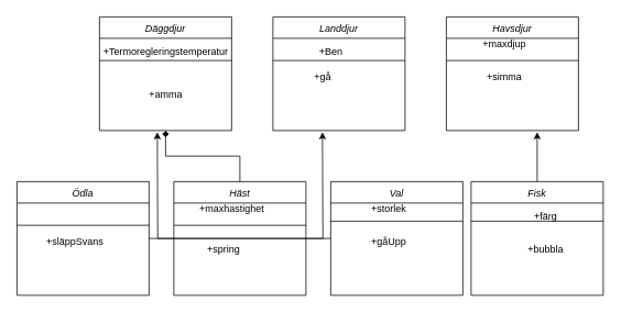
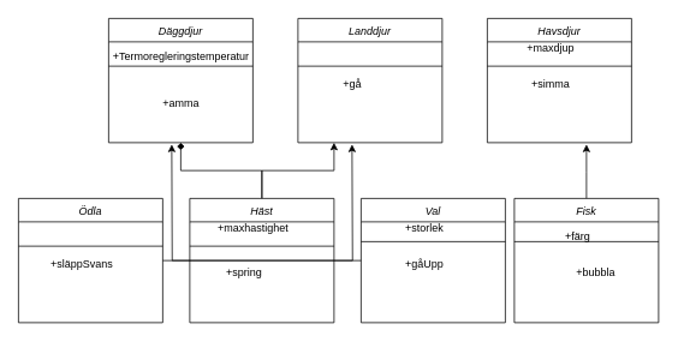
  <mxCell id="0" />
  <mxCell id="1" parent="0" />
  <mxCell id="2" value="Däggdjur" style="swimlane;fontStyle=2;align=center;verticalAlign=top;childLayout=stackLayout;horizontal=1;startSize=26;horizontalStack=0;resizeParent=1;resizeLast=0;collapsible=1;marginBottom=0;rounded=0;shadow=0;strokeWidth=1;" parent="1" vertex="1"><mxGeometry x="120" y="20" width="160" height="138" as="geometry"><mxRectangle x="230" y="140" width="160" height="26" as="alternateBounds" /></mxGeometry></mxCell>
  <mxCell id="3" value="" style="line;html=1;strokeWidth=1;align=left;verticalAlign=middle;spacingTop=-1;spacingLeft=3;spacingRight=3;rotatable=0;labelPosition=right;points=[];portConstraint=eastwest;" parent="2" vertex="1"><mxGeometry y="26" width="160" height="54" as="geometry" /></mxCell>
  <mxCell id="4" value="+amma&lt;br&gt;" style="text;html=1;align=center;verticalAlign=middle;resizable=0;points=[];autosize=1;strokeColor=none;fillColor=none;" vertex="1" parent="2"><mxGeometry y="80" width="160" height="30" as="geometry" /></mxCell>
  <mxCell id="5" value="Landdjur" style="swimlane;fontStyle=2;align=center;verticalAlign=top;childLayout=stackLayout;horizontal=1;startSize=26;horizontalStack=0;resizeParent=1;resizeLast=0;collapsible=1;marginBottom=0;rounded=0;shadow=0;strokeWidth=1;" vertex="1" parent="1"><mxGeometry x="330" y="20" width="160" height="138" as="geometry"><mxRectangle x="230" y="140" width="160" height="26" as="alternateBounds" /></mxGeometry></mxCell>
  <mxCell id="6" value="" style="line;html=1;strokeWidth=1;align=left;verticalAlign=middle;spacingTop=-1;spacingLeft=3;spacingRight=3;rotatable=0;labelPosition=right;points=[];portConstraint=eastwest;" vertex="1" parent="5"><mxGeometry y="26" width="160" height="54" as="geometry" /></mxCell>
  <mxCell id="7" value="Havsdjur" style="swimlane;fontStyle=2;align=center;verticalAlign=top;childLayout=stackLayout;horizontal=1;startSize=26;horizontalStack=0;resizeParent=1;resizeLast=0;collapsible=1;marginBottom=0;rounded=0;shadow=0;strokeWidth=1;" vertex="1" parent="1"><mxGeometry x="540" y="20" width="160" height="138" as="geometry"><mxRectangle x="230" y="140" width="160" height="26" as="alternateBounds" /></mxGeometry></mxCell>
  <mxCell id="8" value="" style="line;html=1;strokeWidth=1;align=left;verticalAlign=middle;spacingTop=-1;spacingLeft=3;spacingRight=3;rotatable=0;labelPosition=right;points=[];portConstraint=eastwest;" vertex="1" parent="7"><mxGeometry y="26" width="160" height="54" as="geometry" /></mxCell>
  <mxCell id="9" style="edgeStyle=orthogonalEdgeStyle;rounded=0;orthogonalLoop=1;jettySize=auto;html=1;entryX=0.5;entryY=1;entryDx=0;entryDy=0;endArrow=diamond;" edge="1" parent="1" source="11" target="2"><mxGeometry relative="1" as="geometry" /></mxCell>
+ <mxCell id="10" style="edgeStyle=orthogonalEdgeStyle;rounded=0;orthogonalLoop=1;jettySize=auto;html=1;entryX=0.25;entryY=1;entryDx=0;entryDy=0;" edge="1" parent="1" source="11" target="5"><mxGeometry relative="1" as="geometry" /></mxCell>
  <mxCell id="11" value="Häst" style="swimlane;fontStyle=2;align=center;verticalAlign=top;childLayout=stackLayout;horizontal=1;startSize=26;horizontalStack=0;resizeParent=1;resizeLast=0;collapsible=1;marginBottom=0;rounded=0;shadow=0;strokeWidth=1;" vertex="1" parent="1"><mxGeometry x="210" y="220" width="160" height="138" as="geometry"><mxRectangle x="230" y="140" width="160" height="26" as="alternateBounds" /></mxGeometry></mxCell>
  <mxCell id="12" value="" style="line;html=1;strokeWidth=1;align=left;verticalAlign=middle;spacingTop=-1;spacingLeft=3;spacingRight=3;rotatable=0;labelPosition=right;points=[];portConstraint=eastwest;" vertex="1" parent="11"><mxGeometry y="26" width="160" height="54" as="geometry" /></mxCell>
  <mxCell id="13" style="edgeStyle=orthogonalEdgeStyle;rounded=0;orthogonalLoop=1;jettySize=auto;html=1;" edge="1" parent="1" source="14"><mxGeometry relative="1" as="geometry"><mxPoint x="190" y="160" as="targetPoint" /></mxGeometry></mxCell>
  <mxCell id="14" value="Val" style="swimlane;fontStyle=2;align=center;verticalAlign=top;childLayout=stackLayout;horizontal=1;startSize=26;horizontalStack=0;resizeParent=1;resizeLast=0;collapsible=1;marginBottom=0;rounded=0;shadow=0;strokeWidth=1;" vertex="1" parent="1"><mxGeometry x="400" y="220" width="160" height="138" as="geometry"><mxRectangle x="230" y="140" width="160" height="26" as="alternateBounds" /></mxGeometry></mxCell>
  <mxCell id="15" value="" style="line;html=1;strokeWidth=1;align=left;verticalAlign=middle;spacingTop=-1;spacingLeft=3;spacingRight=3;rotatable=0;labelPosition=right;points=[];portConstraint=eastwest;" vertex="1" parent="14"><mxGeometry y="26" width="160" height="44" as="geometry" /></mxCell>
  <mxCell id="16" style="edgeStyle=orthogonalEdgeStyle;rounded=0;orthogonalLoop=1;jettySize=auto;html=1;" edge="1" parent="1" source="17"><mxGeometry relative="1" as="geometry"><mxPoint x="650" y="160" as="targetPoint" /></mxGeometry></mxCell>
  <mxCell id="17" value="Fisk" style="swimlane;fontStyle=2;align=center;verticalAlign=top;childLayout=stackLayout;horizontal=1;startSize=26;horizontalStack=0;resizeParent=1;resizeLast=0;collapsible=1;marginBottom=0;rounded=0;shadow=0;strokeWidth=1;" vertex="1" parent="1"><mxGeometry x="570" y="220" width="160" height="138" as="geometry"><mxRectangle x="230" y="140" width="160" height="26" as="alternateBounds" /></mxGeometry></mxCell>
  <mxCell id="18" value="" style="line;html=1;strokeWidth=1;align=left;verticalAlign=middle;spacingTop=-1;spacingLeft=3;spacingRight=3;rotatable=0;labelPosition=right;points=[];portConstraint=eastwest;" vertex="1" parent="17"><mxGeometry y="26" width="160" height="44" as="geometry" /></mxCell>
  <mxCell id="19" style="edgeStyle=orthogonalEdgeStyle;rounded=0;orthogonalLoop=1;jettySize=auto;html=1;" edge="1" parent="1" source="20"><mxGeometry relative="1" as="geometry"><mxPoint x="390" y="160" as="targetPoint" /></mxGeometry></mxCell>
  <mxCell id="20" value="Ödla" style="swimlane;fontStyle=2;align=center;verticalAlign=top;childLayout=stackLayout;horizontal=1;startSize=26;horizontalStack=0;resizeParent=1;resizeLast=0;collapsible=1;marginBottom=0;rounded=0;shadow=0;strokeWidth=1;" vertex="1" parent="1"><mxGeometry x="20" y="220" width="160" height="138" as="geometry"><mxRectangle x="230" y="140" width="160" height="26" as="alternateBounds" /></mxGeometry></mxCell>
  <mxCell id="21" value="" style="line;html=1;strokeWidth=1;align=left;verticalAlign=middle;spacingTop=-1;spacingLeft=3;spacingRight=3;rotatable=0;labelPosition=right;points=[];portConstraint=eastwest;" vertex="1" parent="20"><mxGeometry y="26" width="160" height="54" as="geometry" /></mxCell>
  <mxCell id="22" value="&lt;span style=&quot;white-space: pre;&quot;&gt;&#09;&lt;span style=&quot;white-space: pre;&quot;&gt;&#09;&lt;/span&gt;&lt;span style=&quot;white-space: pre;&quot;&gt;&#09;&lt;/span&gt;&lt;/span&gt;+Termoregleringstemperatur" style="text;html=1;align=center;verticalAlign=middle;resizable=0;points=[];autosize=1;strokeColor=none;fillColor=none;" vertex="1" parent="1"><mxGeometry x="35" y="48" width="250" height="30" as="geometry" /></mxCell>
- <mxCell id="23" value="+Ben" style="text;html=1;align=center;verticalAlign=middle;resizable=0;points=[];autosize=1;strokeColor=none;fillColor=none;" vertex="1" parent="1"><mxGeometry x="375" y="48" width="50" height="30" as="geometry" /></mxCell>
  <mxCell id="24" value="+gå" style="text;html=1;align=center;verticalAlign=middle;resizable=0;points=[];autosize=1;strokeColor=none;fillColor=none;" vertex="1" parent="1"><mxGeometry x="370" y="78" width="40" height="30" as="geometry" /></mxCell>
  <mxCell id="25" value="+maxdjup" style="text;html=1;align=center;verticalAlign=middle;resizable=0;points=[];autosize=1;strokeColor=none;fillColor=none;" vertex="1" parent="1"><mxGeometry x="570" y="38" width="80" height="30" as="geometry" /></mxCell>
  <mxCell id="26" value="+simma" style="text;html=1;align=center;verticalAlign=middle;resizable=0;points=[];autosize=1;strokeColor=none;fillColor=none;" vertex="1" parent="1"><mxGeometry x="575" y="78" width="70" height="30" as="geometry" /></mxCell>
- <mxCell id="27" value="+färg" style="text;html=1;align=center;verticalAlign=middle;resizable=0;points=[];autosize=1;strokeColor=none;fillColor=none;" vertex="1" parent="1"><mxGeometry x="635" y="248" width="50" height="30" as="geometry" /></mxCell>
+ <mxCell id="27" value="+färg" style="text;html=1;align=center;verticalAlign=middle;resizable=0;points=[];autosize=1;strokeColor=none;fillColor=none;" vertex="1" parent="1"><mxGeometry x="615" y="248" width="50" height="30" as="geometry" /></mxCell>
  <mxCell id="28" value="+storlek" style="text;html=1;align=center;verticalAlign=middle;resizable=0;points=[];autosize=1;strokeColor=none;fillColor=none;" vertex="1" parent="1"><mxGeometry x="435" y="238" width="70" height="30" as="geometry" /></mxCell>
  <mxCell id="29" value="+bubbla&lt;br&gt;" style="text;html=1;align=center;verticalAlign=middle;resizable=0;points=[];autosize=1;strokeColor=none;fillColor=none;" vertex="1" parent="1"><mxGeometry x="625" y="288" width="70" height="30" as="geometry" /></mxCell>
  <mxCell id="30" value="+gåUpp" style="text;html=1;align=center;verticalAlign=middle;resizable=0;points=[];autosize=1;strokeColor=none;fillColor=none;" vertex="1" parent="1"><mxGeometry x="435" y="278" width="70" height="30" as="geometry" /></mxCell>
  <mxCell id="31" value="+maxhastighet" style="text;html=1;align=center;verticalAlign=middle;resizable=0;points=[];autosize=1;strokeColor=none;fillColor=none;" vertex="1" parent="1"><mxGeometry x="230" y="238" width="100" height="30" as="geometry" /></mxCell>
  <mxCell id="32" value="+spring" style="text;html=1;align=center;verticalAlign=middle;resizable=0;points=[];autosize=1;strokeColor=none;fillColor=none;" vertex="1" parent="1"><mxGeometry x="240" y="288" width="60" height="30" as="geometry" /></mxCell>
  <mxCell id="33" value="+släppSvans" style="text;html=1;align=center;verticalAlign=middle;resizable=0;points=[];autosize=1;strokeColor=none;fillColor=none;" vertex="1" parent="1"><mxGeometry x="45" y="278" width="90" height="30" as="geometry" /></mxCell>
